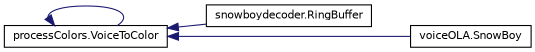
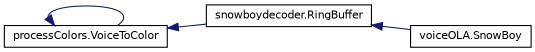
  digraph {
    rankdir=LR
    node [color=black fillcolor=white fontname=Helvetica fontsize=10 shape=record style=filled]
    edge [color=midnightblue dir=back fontname=Helvetica fontsize=10 labelfontname=Helvetica labelfontsize=10 style=solid]
    n1 [height=0.2 label="processColors.VoiceToColor" width=0.4]
    n2 [height=0.2 label="snowboydecoder.RingBuffer" width=0.4]
    n3 [height=0.2 label="voiceOLA.SnowBoy" width=0.4]
    n1 -> n1
    n1 -> n2
-   n1 -> n3
+   n2 -> n3
  }
